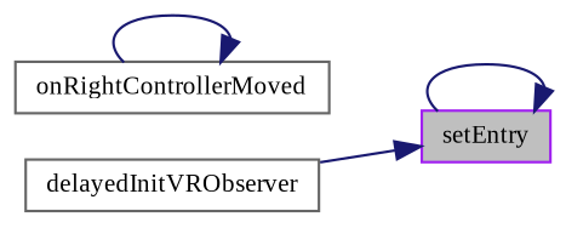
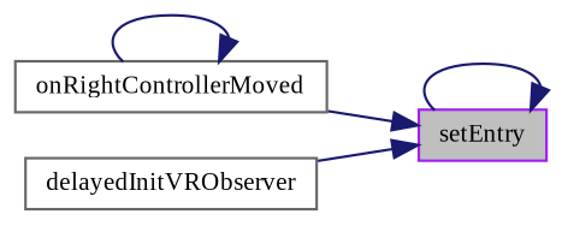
  digraph {
    fontname="Liberation Serif"
    rankdir=RL
    node [color=gray40 fontname="Liberation Serif" fontsize=10 shape=record]
    edge [color=midnightblue dir=back fontname="Liberation Serif" fontsize=10 labelfontname=Helvetica labelfontsize=10 style=solid]
    n1 [color=purple fillcolor=grey75 fontcolor=black height=0.2 label=setEntry style=filled width=0.4]
    n2 [height=0.2 label=onRightControllerMoved width=0.4]
    n3 [height=0.2 label=delayedInitVRObserver width=0.4]
    n1 -> n1
+   n1 -> n2
    n1 -> n3
    n2 -> n2
  }
